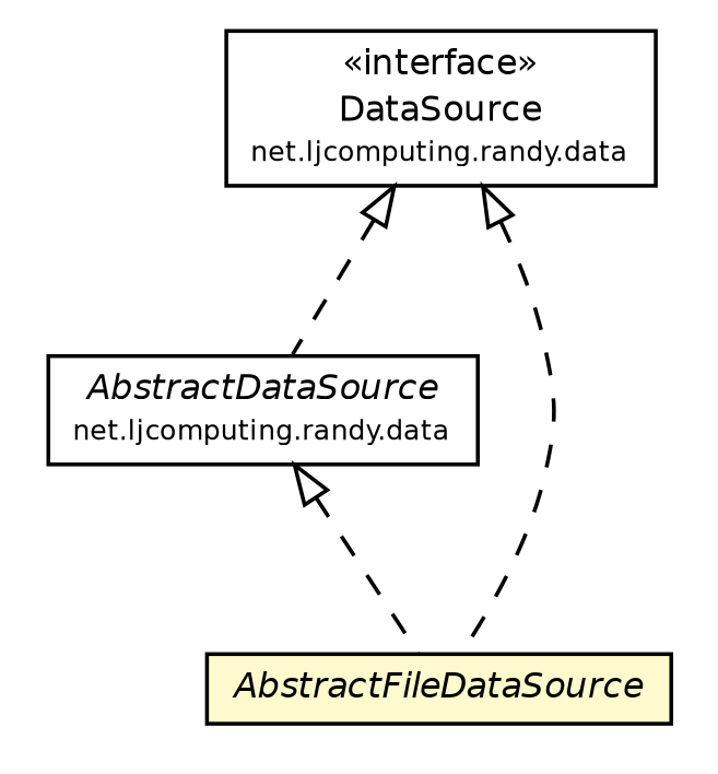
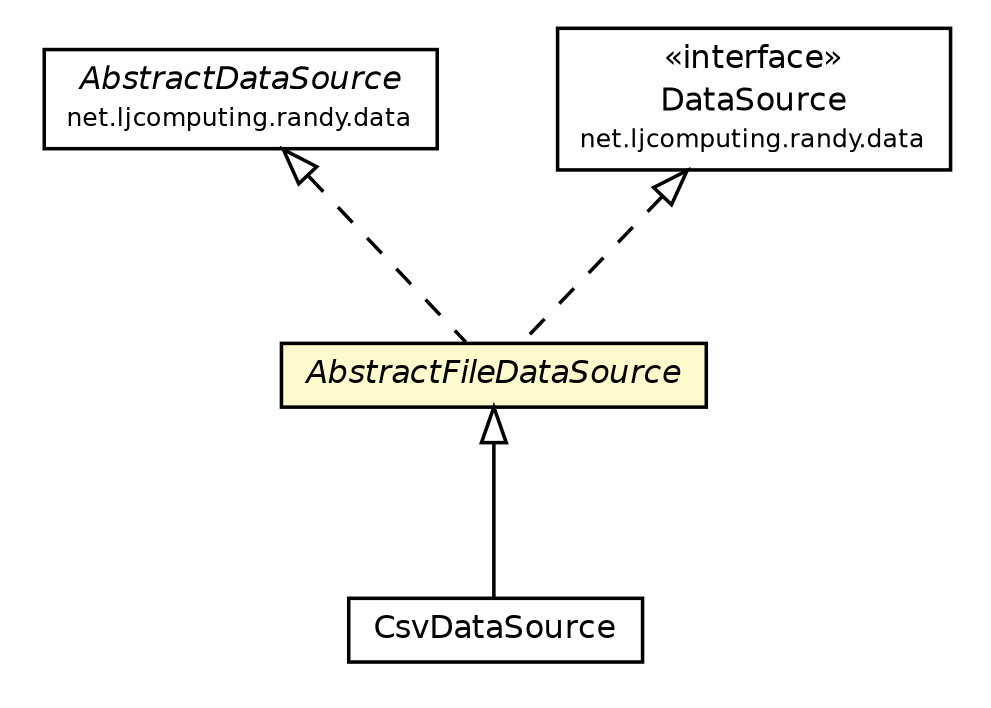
  digraph {
    nodesep=0.25
    ranksep=0.5
    node [fontcolor=black fontname=Helvetica fontsize=9.0 shape=plaintext]
    edge [arrowtail=empty dir=back fontname=Helvetica fontsize=10 headport=p labelfontname=Helvetica labelfontsize=10 style=dashed tailport=p]
    n1 [label=<<table title="net.ljcomputing.randy.data.AbstractDataSource" border="0" cellborder="1" cellspacing="0" cellpadding="2" port="p" href="../AbstractDataSource.html"> 		<tr><td><table border="0" cellspacing="0" cellpadding="1"> <tr><td align="center" balign="center"><font face="Helvetica-Oblique"> AbstractDataSource </font></td></tr> <tr><td align="center" balign="center"><font point-size="7.0"> net.ljcomputing.randy.data </font></td></tr> 		</table></td></tr> 		</table>>]
    n2 [label=<<table title="net.ljcomputing.randy.data.file.AbstractFileDataSource" border="0" cellborder="1" cellspacing="0" cellpadding="2" port="p" bgcolor="lemonChiffon" href="./AbstractFileDataSource.html"> 		<tr><td><table border="0" cellspacing="0" cellpadding="1"> <tr><td align="center" balign="center"><font face="Helvetica-Oblique"> AbstractFileDataSource </font></td></tr> 		</table></td></tr> 		</table>>]
+   n3 [label=<<table title="net.ljcomputing.randy.data.file.CsvDataSource" border="0" cellborder="1" cellspacing="0" cellpadding="2" port="p" href="./CsvDataSource.html"> 		<tr><td><table border="0" cellspacing="0" cellpadding="1"> <tr><td align="center" balign="center"> CsvDataSource </td></tr> 		</table></td></tr> 		</table>>]
    n4 [label=<<table title="net.ljcomputing.randy.data.DataSource" border="0" cellborder="1" cellspacing="0" cellpadding="2" port="p" href="../DataSource.html"> 		<tr><td><table border="0" cellspacing="0" cellpadding="1"> <tr><td align="center" balign="center"> &#171;interface&#187; </td></tr> <tr><td align="center" balign="center"> DataSource </td></tr> <tr><td align="center" balign="center"><font point-size="7.0"> net.ljcomputing.randy.data </font></td></tr> 		</table></td></tr> 		</table>>]
    n1 -> n2
-   n4 -> n1
+   n2 -> n3 [style=""]
    n4 -> n2
  }
